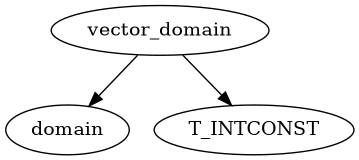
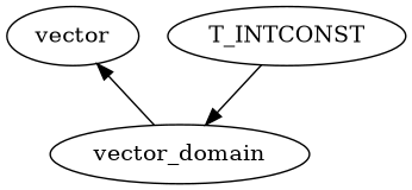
  digraph {
    rankdir=TB
-   domain
+   domain [label=vector]
    T_INTCONST
    vector_domain
    subgraph sub_1 {
      rank=same
      domain
      T_INTCONST
    }
    vector_domain -> domain
-   vector_domain -> T_INTCONST
+   T_INTCONST -> vector_domain
  }
